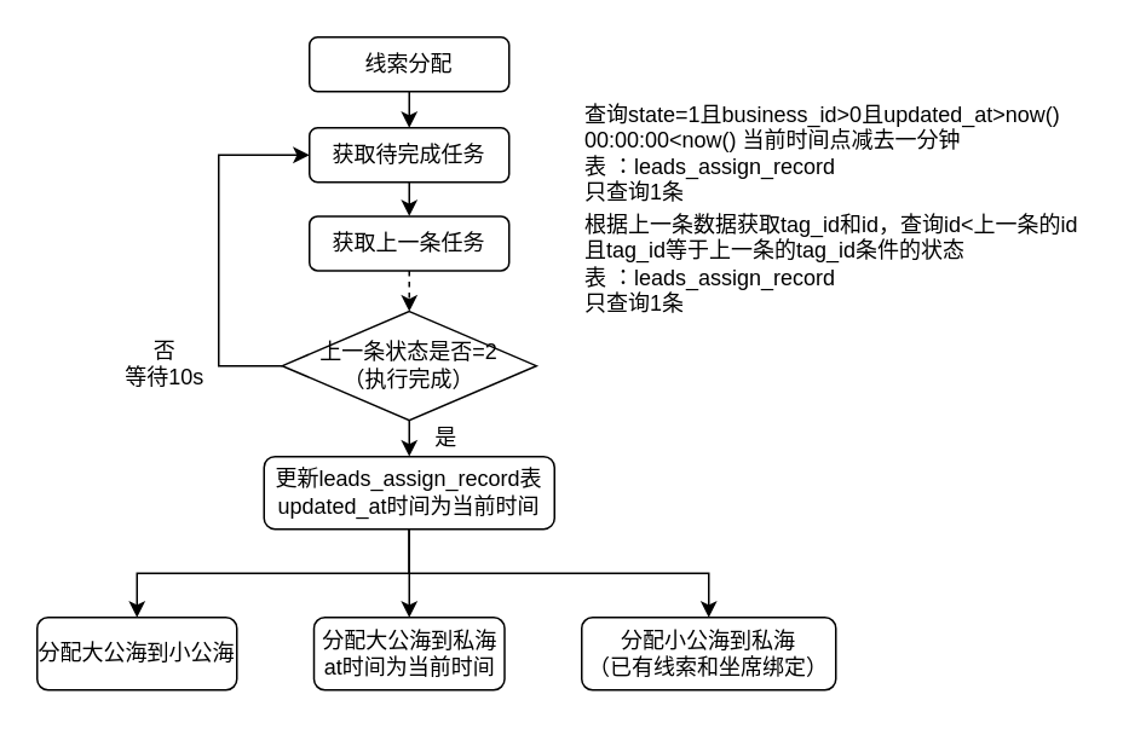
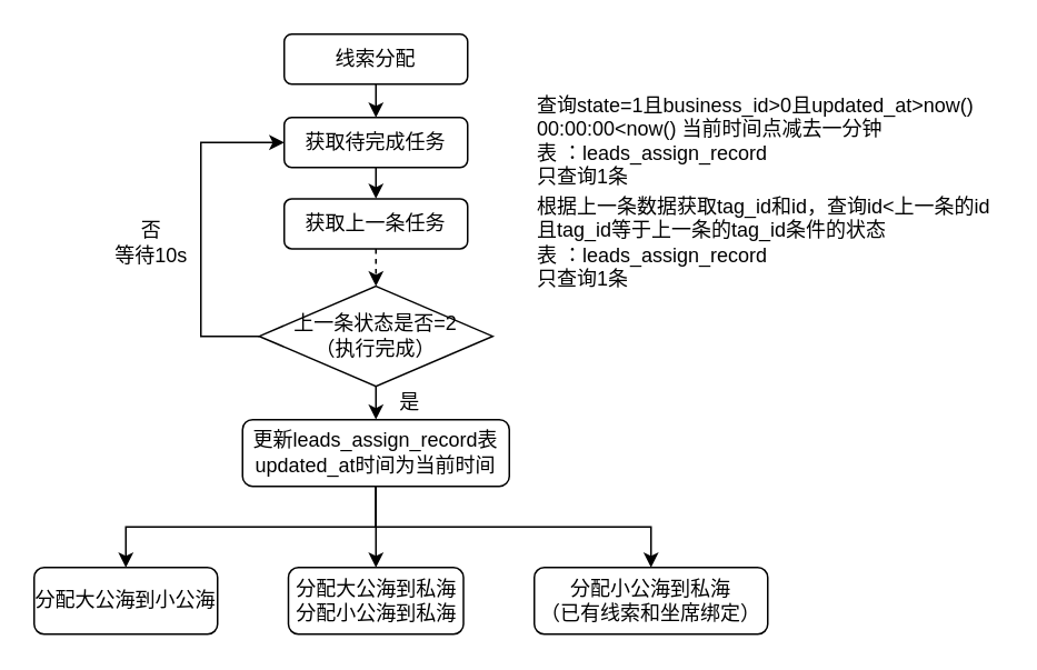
  <mxCell id="0" />
  <mxCell id="1" parent="0" />
  <mxCell id="2" style="edgeStyle=orthogonalEdgeStyle;rounded=0;orthogonalLoop=1;jettySize=auto;html=1;exitX=0.5;exitY=1;exitDx=0;exitDy=0;entryX=0.5;entryY=0;entryDx=0;entryDy=0;" parent="1" source="3" target="5" edge="1"><mxGeometry relative="1" as="geometry" /></mxCell>
  <mxCell id="3" value="线索分配" style="rounded=1;whiteSpace=wrap;html=1;" parent="1" vertex="1"><mxGeometry x="170" y="20" width="110" height="30" as="geometry" /></mxCell>
  <mxCell id="4" style="edgeStyle=orthogonalEdgeStyle;rounded=0;orthogonalLoop=1;jettySize=auto;html=1;exitX=0.5;exitY=1;exitDx=0;exitDy=0;entryX=0.5;entryY=0;entryDx=0;entryDy=0;" parent="1" source="5" target="8" edge="1"><mxGeometry relative="1" as="geometry" /></mxCell>
  <mxCell id="5" value="获取待完成任务" style="rounded=1;whiteSpace=wrap;html=1;" parent="1" vertex="1"><mxGeometry x="170" y="70" width="110" height="30" as="geometry" /></mxCell>
  <mxCell id="6" value="查询state=1且business_id&amp;gt;0且updated_at&amp;gt;now() 00:00:00&amp;lt;now() 当前时间点减去一分钟&lt;br&gt;表 ：leads_assign_record&lt;br&gt;只查询1条" style="text;html=1;strokeColor=none;fillColor=none;align=left;verticalAlign=middle;whiteSpace=wrap;rounded=0;" parent="1" vertex="1"><mxGeometry x="320" y="57.5" width="280" height="52.5" as="geometry" /></mxCell>
  <mxCell id="7" style="edgeStyle=orthogonalEdgeStyle;rounded=0;orthogonalLoop=1;jettySize=auto;html=1;exitX=0.5;exitY=1;exitDx=0;exitDy=0;entryX=0.5;entryY=0;entryDx=0;entryDy=0;dashed=1;" parent="1" source="8" target="12" edge="1"><mxGeometry relative="1" as="geometry" /></mxCell>
  <mxCell id="8" value="获取上一条任务" style="rounded=1;whiteSpace=wrap;html=1;" parent="1" vertex="1"><mxGeometry x="170" y="118.75" width="110" height="30" as="geometry" /></mxCell>
  <mxCell id="9" value="根据上一条数据获取tag_id和id，查询id&amp;lt;上一条的id 且tag_id等于上一条的tag_id条件的状态&lt;br&gt;表 ：leads_assign_record&lt;br&gt;只查询1条" style="text;html=1;strokeColor=none;fillColor=none;align=left;verticalAlign=middle;whiteSpace=wrap;rounded=0;" parent="1" vertex="1"><mxGeometry x="320" y="118.75" width="280" height="52.5" as="geometry" /></mxCell>
  <mxCell id="10" style="edgeStyle=orthogonalEdgeStyle;rounded=0;orthogonalLoop=1;jettySize=auto;html=1;exitX=0;exitY=0.5;exitDx=0;exitDy=0;entryX=0;entryY=0.5;entryDx=0;entryDy=0;" parent="1" source="12" target="5" edge="1"><mxGeometry relative="1" as="geometry"><Array as="points"><mxPoint x="120" y="201" /><mxPoint x="120" y="85" /></Array></mxGeometry></mxCell>
  <mxCell id="11" style="edgeStyle=orthogonalEdgeStyle;rounded=0;orthogonalLoop=1;jettySize=auto;html=1;exitX=0.5;exitY=1;exitDx=0;exitDy=0;entryX=0.5;entryY=0;entryDx=0;entryDy=0;" parent="1" source="12" target="19" edge="1"><mxGeometry relative="1" as="geometry" /></mxCell>
  <mxCell id="12" value="上一条状态是否=2&lt;br&gt;（执行完成）" style="rhombus;whiteSpace=wrap;html=1;" parent="1" vertex="1"><mxGeometry x="155" y="171.25" width="140" height="60" as="geometry" /></mxCell>
  <mxCell id="13" style="edgeStyle=orthogonalEdgeStyle;rounded=0;orthogonalLoop=1;jettySize=auto;html=1;exitX=0.5;exitY=1;exitDx=0;exitDy=0;" parent="1" source="12" target="12" edge="1"><mxGeometry relative="1" as="geometry" /></mxCell>
- <mxCell id="14" value="否&lt;br&gt;等待10s" style="text;html=1;align=center;verticalAlign=middle;resizable=0;points=[];autosize=1;" parent="1" vertex="1"><mxGeometry x="60" y="185" width="60" height="30" as="geometry" /></mxCell>
+ <mxCell id="14" value="否&lt;br&gt;等待10s" style="text;html=1;align=center;verticalAlign=middle;resizable=0;points=[];autosize=1;" parent="1" vertex="1"><mxGeometry x="60" y="130" width="60" height="30" as="geometry" /></mxCell>
  <mxCell id="15" value="是" style="text;html=1;align=center;verticalAlign=middle;resizable=0;points=[];autosize=1;" parent="1" vertex="1"><mxGeometry x="230" y="231.25" width="30" height="20" as="geometry" /></mxCell>
  <mxCell id="16" style="edgeStyle=orthogonalEdgeStyle;rounded=0;orthogonalLoop=1;jettySize=auto;html=1;exitX=0.5;exitY=1;exitDx=0;exitDy=0;entryX=0.5;entryY=0;entryDx=0;entryDy=0;" parent="1" source="19" target="20" edge="1"><mxGeometry relative="1" as="geometry" /></mxCell>
  <mxCell id="17" style="edgeStyle=orthogonalEdgeStyle;rounded=0;orthogonalLoop=1;jettySize=auto;html=1;exitX=0.5;exitY=1;exitDx=0;exitDy=0;entryX=0.5;entryY=0;entryDx=0;entryDy=0;" parent="1" source="19" target="21" edge="1"><mxGeometry relative="1" as="geometry" /></mxCell>
  <mxCell id="18" style="edgeStyle=orthogonalEdgeStyle;rounded=0;orthogonalLoop=1;jettySize=auto;html=1;exitX=0.5;exitY=1;exitDx=0;exitDy=0;entryX=0.5;entryY=0;entryDx=0;entryDy=0;" parent="1" source="19" target="22" edge="1"><mxGeometry relative="1" as="geometry" /></mxCell>
  <mxCell id="19" value="更新&lt;span style=&quot;text-align: left&quot;&gt;leads_assign_record表&lt;/span&gt;&lt;br&gt;updated_at时间为当前时间" style="rounded=1;whiteSpace=wrap;html=1;" parent="1" vertex="1"><mxGeometry x="145" y="251.25" width="160" height="40" as="geometry" /></mxCell>
  <mxCell id="20" value="分配大公海到小公海" style="rounded=1;whiteSpace=wrap;html=1;" parent="1" vertex="1"><mxGeometry x="20" y="340" width="110" height="40" as="geometry" /></mxCell>
- <mxCell id="21" value="分配大公海到私海&lt;br&gt;at时间为当前时间" style="rounded=1;whiteSpace=wrap;html=1;" parent="1" vertex="1"><mxGeometry x="172.5" y="340" width="105" height="40" as="geometry" /></mxCell>
+ <mxCell id="21" value="分配大公海到私海&lt;br&gt;分配小公海到私海" style="rounded=1;whiteSpace=wrap;html=1;" parent="1" vertex="1"><mxGeometry x="172.5" y="340" width="105" height="40" as="geometry" /></mxCell>
  <mxCell id="22" value="分配小公海到私海&lt;br&gt;（已有线索和坐席绑定）" style="rounded=1;whiteSpace=wrap;html=1;" parent="1" vertex="1"><mxGeometry x="320" y="340" width="140" height="40" as="geometry" /></mxCell>
